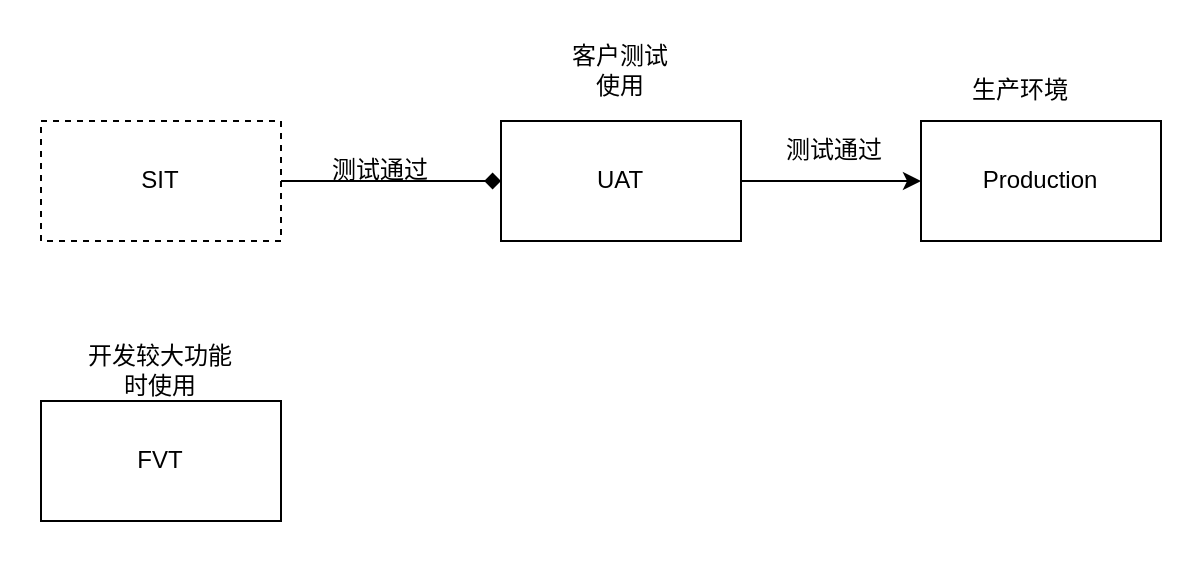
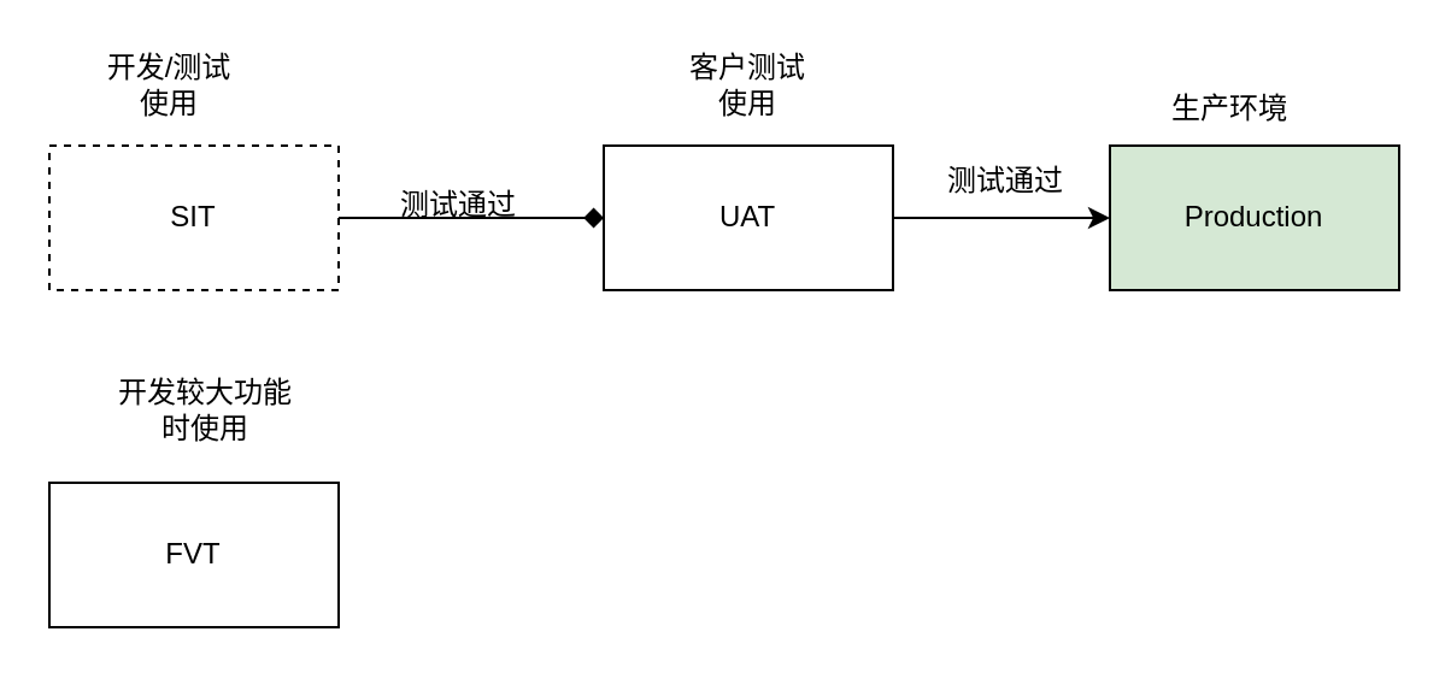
  <mxCell id="0" />
  <mxCell id="1" parent="0" />
  <mxCell id="2" value="" style="edgeStyle=orthogonalEdgeStyle;rounded=0;orthogonalLoop=1;jettySize=auto;html=1;entryX=0;entryY=0.5;entryDx=0;entryDy=0;" edge="1" parent="1" source="3" target="6"><mxGeometry relative="1" as="geometry" /></mxCell>
  <mxCell id="3" value="UAT" style="rounded=0;whiteSpace=wrap;html=1;" vertex="1" parent="1"><mxGeometry x="250" y="60" width="120" height="60" as="geometry" /></mxCell>
  <mxCell id="4" value="SIT" style="rounded=0;whiteSpace=wrap;html=1;dashed=1;" vertex="1" parent="1"><mxGeometry x="20" y="60" width="120" height="60" as="geometry" /></mxCell>
  <mxCell id="5" value="FVT" style="rounded=0;whiteSpace=wrap;html=1;" vertex="1" parent="1"><mxGeometry x="20" y="200" width="120" height="60" as="geometry" /></mxCell>
- <mxCell id="6" value="Production" style="rounded=0;whiteSpace=wrap;html=1;" vertex="1" parent="1"><mxGeometry x="460" y="60" width="120" height="60" as="geometry" /></mxCell>
- <mxCell id="8" value="开发较大功能时使用" style="text;html=1;strokeColor=none;fillColor=none;align=center;verticalAlign=middle;whiteSpace=wrap;rounded=0;" vertex="1" parent="1"><mxGeometry x="40" y="170" width="80" height="30" as="geometry" /></mxCell>
+ <mxCell id="6" value="Production" style="rounded=0;whiteSpace=wrap;html=1;fillColor=#d5e8d4;" vertex="1" parent="1"><mxGeometry x="460" y="60" width="120" height="60" as="geometry" /></mxCell>
+ <mxCell id="7" value="开发/测试使用" style="text;html=1;strokeColor=none;fillColor=none;align=center;verticalAlign=middle;whiteSpace=wrap;rounded=0;" vertex="1" parent="1"><mxGeometry x="40" y="20" width="60" height="30" as="geometry" /></mxCell>
+ <mxCell id="8" value="开发较大功能时使用" style="text;html=1;strokeColor=none;fillColor=none;align=center;verticalAlign=middle;whiteSpace=wrap;rounded=0;" vertex="1" parent="1"><mxGeometry x="45" y="155" width="80" height="30" as="geometry" /></mxCell>
  <mxCell id="9" value="客户测试使用" style="text;html=1;strokeColor=none;fillColor=none;align=center;verticalAlign=middle;whiteSpace=wrap;rounded=0;" vertex="1" parent="1"><mxGeometry x="280" y="20" width="60" height="30" as="geometry" /></mxCell>
  <mxCell id="10" value="生产环境" style="text;html=1;strokeColor=none;fillColor=none;align=center;verticalAlign=middle;whiteSpace=wrap;rounded=0;" vertex="1" parent="1"><mxGeometry x="480" y="30" width="60" height="30" as="geometry" /></mxCell>
  <mxCell id="11" value="" style="endArrow=diamond;html=1;rounded=0;exitX=1;exitY=0.5;exitDx=0;exitDy=0;entryX=0;entryY=0.5;entryDx=0;entryDy=0;" edge="1" parent="1" source="4" target="3"><mxGeometry width="50" height="50" relative="1" as="geometry"><mxPoint x="450" y="290" as="sourcePoint" /><mxPoint x="240" y="90" as="targetPoint" /></mxGeometry></mxCell>
  <mxCell id="12" value="测试通过" style="text;html=1;strokeColor=none;fillColor=none;align=center;verticalAlign=middle;whiteSpace=wrap;rounded=0;" vertex="1" parent="1"><mxGeometry x="160" y="70" width="60" height="30" as="geometry" /></mxCell>
  <mxCell id="13" value="测试通过" style="text;html=1;strokeColor=none;fillColor=none;align=center;verticalAlign=middle;whiteSpace=wrap;rounded=0;" vertex="1" parent="1"><mxGeometry x="386.5" y="60" width="60" height="30" as="geometry" /></mxCell>
